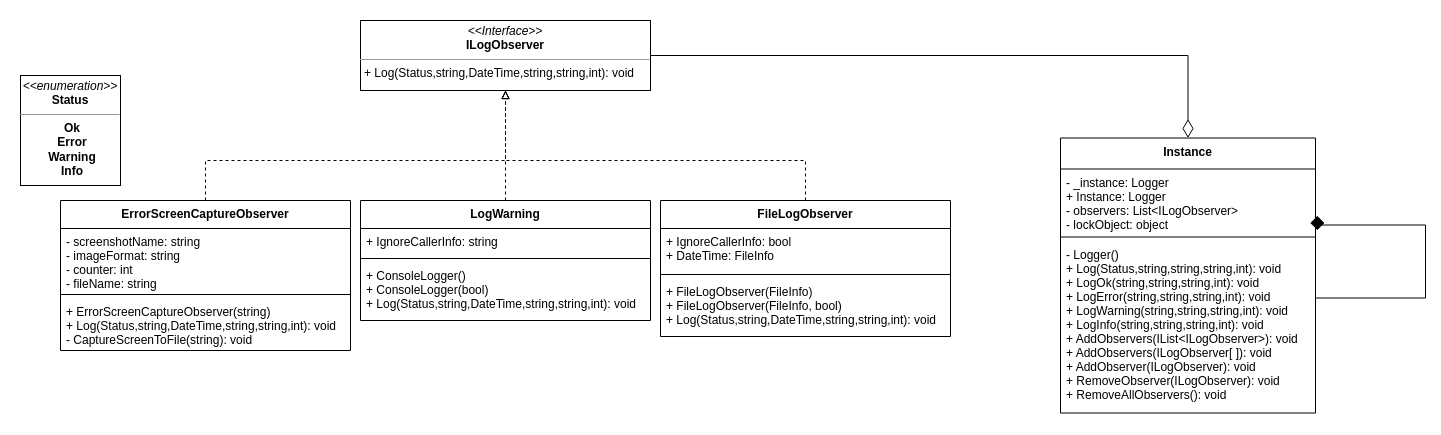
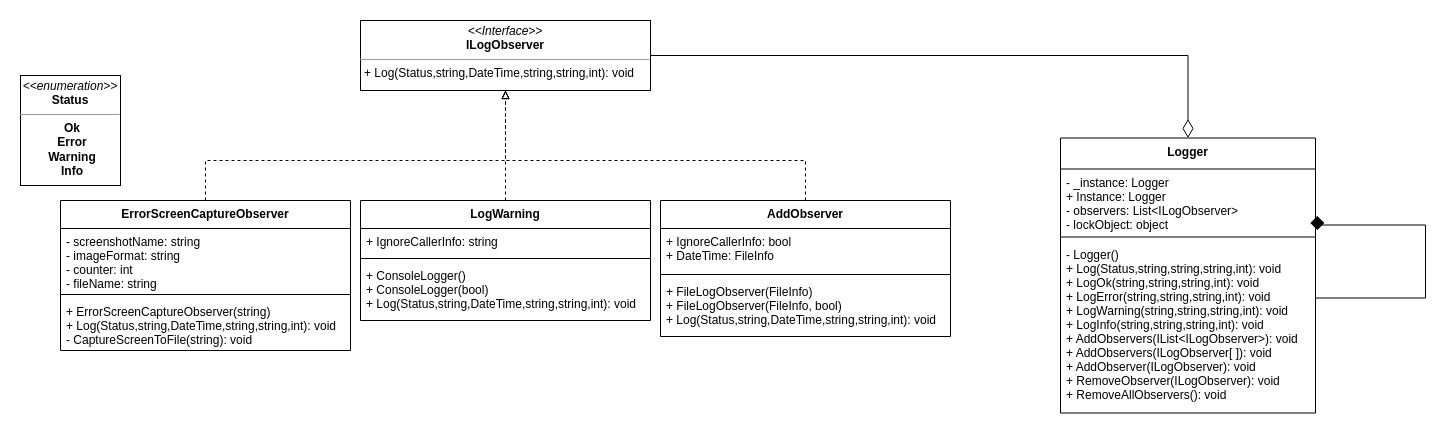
  <mxCell id="0" />
  <mxCell id="1" parent="0" />
  <mxCell id="2" value="&lt;p style=&quot;margin: 0px ; margin-top: 4px ; text-align: center&quot;&gt;&lt;i&gt;&amp;lt;&amp;lt;enumeration&amp;gt;&amp;gt;&lt;/i&gt;&lt;br&gt;&lt;b&gt;Status&lt;/b&gt;&lt;/p&gt;&lt;hr size=&quot;1&quot;&gt;&lt;p style=&quot;margin: 0px ; margin-left: 4px&quot; align=&quot;center&quot;&gt;&lt;b&gt;Ok&lt;/b&gt;&lt;/p&gt;&lt;p style=&quot;margin: 0px ; margin-left: 4px&quot; align=&quot;center&quot;&gt;&lt;b&gt;Error&lt;/b&gt;&lt;/p&gt;&lt;p style=&quot;margin: 0px ; margin-left: 4px&quot; align=&quot;center&quot;&gt;&lt;b&gt;Warning&lt;/b&gt;&lt;/p&gt;&lt;p style=&quot;margin: 0px ; margin-left: 4px&quot; align=&quot;center&quot;&gt;&lt;b&gt;Info&lt;/b&gt;&lt;br&gt;&lt;/p&gt;" style="verticalAlign=top;align=left;overflow=fill;fontSize=12;fontFamily=Helvetica;html=1;strokeColor=#000000;" vertex="1" parent="1"><mxGeometry x="20" y="75" width="100" height="110" as="geometry" /></mxCell>
  <mxCell id="3" value="&lt;p style=&quot;margin: 0px ; margin-top: 4px ; text-align: center&quot;&gt;&lt;i&gt;&amp;lt;&amp;lt;Interface&amp;gt;&amp;gt;&lt;/i&gt;&lt;br&gt;&lt;b&gt;ILogObserver&lt;/b&gt;&lt;/p&gt;&lt;hr size=&quot;1&quot;&gt;&lt;p style=&quot;margin: 0px ; margin-left: 4px&quot;&gt;+ Log(Status,string,DateTime,string,string,int): void&lt;br&gt;&lt;/p&gt;" style="verticalAlign=top;align=left;overflow=fill;fontSize=12;fontFamily=Helvetica;html=1;strokeColor=#000000;" vertex="1" parent="1"><mxGeometry x="360" y="20" width="290" height="70" as="geometry" /></mxCell>
  <mxCell id="4" style="edgeStyle=orthogonalEdgeStyle;rounded=0;orthogonalLoop=1;jettySize=auto;html=1;exitX=0.5;exitY=0;exitDx=0;exitDy=0;entryX=0.5;entryY=1;entryDx=0;entryDy=0;endArrow=block;endFill=0;dashed=1;" edge="1" parent="1" source="5" target="3"><mxGeometry relative="1" as="geometry" /></mxCell>
  <mxCell id="5" value="LogWarning" style="swimlane;fontStyle=1;align=center;verticalAlign=top;childLayout=stackLayout;horizontal=1;startSize=28;horizontalStack=0;resizeParent=1;resizeParentMax=0;resizeLast=0;collapsible=1;marginBottom=0;strokeColor=#000000;" vertex="1" parent="1"><mxGeometry x="360" y="200" width="290" height="120" as="geometry"><mxRectangle x="425" y="450" width="100" height="28" as="alternateBounds" /></mxGeometry></mxCell>
  <mxCell id="6" value="+ IgnoreCallerInfo: string" style="text;strokeColor=none;fillColor=none;align=left;verticalAlign=top;spacingLeft=4;spacingRight=4;overflow=hidden;rotatable=0;points=[[0,0.5],[1,0.5]];portConstraint=eastwest;" vertex="1" parent="5"><mxGeometry y="28" width="290" height="26" as="geometry" /></mxCell>
  <mxCell id="7" value="" style="line;strokeWidth=1;fillColor=none;align=left;verticalAlign=middle;spacingTop=-1;spacingLeft=3;spacingRight=3;rotatable=0;labelPosition=right;points=[];portConstraint=eastwest;" vertex="1" parent="5"><mxGeometry y="54" width="290" height="8" as="geometry" /></mxCell>
  <mxCell id="8" value="+ ConsoleLogger()&#10;+ ConsoleLogger(bool)&#10;+ Log(Status,string,DateTime,string,string,int): void &#10;" style="text;strokeColor=none;fillColor=none;align=left;verticalAlign=top;spacingLeft=4;spacingRight=4;overflow=hidden;rotatable=0;points=[[0,0.5],[1,0.5]];portConstraint=eastwest;" vertex="1" parent="5"><mxGeometry y="62" width="290" height="58" as="geometry" /></mxCell>
  <mxCell id="9" style="edgeStyle=orthogonalEdgeStyle;rounded=0;orthogonalLoop=1;jettySize=auto;html=1;entryX=0.5;entryY=1;entryDx=0;entryDy=0;dashed=1;endArrow=block;endFill=0;" edge="1" parent="1" source="10" target="3"><mxGeometry relative="1" as="geometry"><Array as="points"><mxPoint x="205" y="160" /><mxPoint x="505" y="160" /></Array></mxGeometry></mxCell>
  <mxCell id="10" value="ErrorScreenCaptureObserver" style="swimlane;fontStyle=1;align=center;verticalAlign=top;childLayout=stackLayout;horizontal=1;startSize=28;horizontalStack=0;resizeParent=1;resizeParentMax=0;resizeLast=0;collapsible=1;marginBottom=0;strokeColor=#000000;" vertex="1" parent="1"><mxGeometry x="60" y="200" width="290" height="150" as="geometry"><mxRectangle x="425" y="450" width="100" height="28" as="alternateBounds" /></mxGeometry></mxCell>
  <mxCell id="11" value="- screenshotName: string&#10;- imageFormat: string&#10;- counter: int&#10;- fileName: string&#10;" style="text;strokeColor=none;fillColor=none;align=left;verticalAlign=top;spacingLeft=4;spacingRight=4;overflow=hidden;rotatable=0;points=[[0,0.5],[1,0.5]];portConstraint=eastwest;" vertex="1" parent="10"><mxGeometry y="28" width="290" height="62" as="geometry" /></mxCell>
  <mxCell id="12" value="" style="line;strokeWidth=1;fillColor=none;align=left;verticalAlign=middle;spacingTop=-1;spacingLeft=3;spacingRight=3;rotatable=0;labelPosition=right;points=[];portConstraint=eastwest;" vertex="1" parent="10"><mxGeometry y="90" width="290" height="8" as="geometry" /></mxCell>
  <mxCell id="13" value="+ ErrorScreenCaptureObserver(string)&#10;+ Log(Status,string,DateTime,string,string,int): void &#10;- CaptureScreenToFile(string): void&#10;" style="text;strokeColor=none;fillColor=none;align=left;verticalAlign=top;spacingLeft=4;spacingRight=4;overflow=hidden;rotatable=0;points=[[0,0.5],[1,0.5]];portConstraint=eastwest;" vertex="1" parent="10"><mxGeometry y="98" width="290" height="52" as="geometry" /></mxCell>
  <mxCell id="14" style="edgeStyle=orthogonalEdgeStyle;rounded=0;orthogonalLoop=1;jettySize=auto;html=1;entryX=0.5;entryY=1;entryDx=0;entryDy=0;dashed=1;endArrow=block;endFill=0;" edge="1" parent="1" source="15" target="3"><mxGeometry relative="1" as="geometry"><Array as="points"><mxPoint x="805" y="160" /><mxPoint x="505" y="160" /></Array></mxGeometry></mxCell>
- <mxCell id="15" value="FileLogObserver" style="swimlane;fontStyle=1;align=center;verticalAlign=top;childLayout=stackLayout;horizontal=1;startSize=28;horizontalStack=0;resizeParent=1;resizeParentMax=0;resizeLast=0;collapsible=1;marginBottom=0;strokeColor=#000000;" vertex="1" parent="1"><mxGeometry x="660" y="200" width="290" height="136" as="geometry"><mxRectangle x="425" y="450" width="100" height="28" as="alternateBounds" /></mxGeometry></mxCell>
+ <mxCell id="15" value="AddObserver" style="swimlane;fontStyle=1;align=center;verticalAlign=top;childLayout=stackLayout;horizontal=1;startSize=28;horizontalStack=0;resizeParent=1;resizeParentMax=0;resizeLast=0;collapsible=1;marginBottom=0;strokeColor=#000000;" vertex="1" parent="1"><mxGeometry x="660" y="200" width="290" height="136" as="geometry"><mxRectangle x="425" y="450" width="100" height="28" as="alternateBounds" /></mxGeometry></mxCell>
  <mxCell id="16" value="+ IgnoreCallerInfo: bool&#10;+ DateTime: FileInfo" style="text;strokeColor=none;fillColor=none;align=left;verticalAlign=top;spacingLeft=4;spacingRight=4;overflow=hidden;rotatable=0;points=[[0,0.5],[1,0.5]];portConstraint=eastwest;" vertex="1" parent="15"><mxGeometry y="28" width="290" height="42" as="geometry" /></mxCell>
  <mxCell id="17" value="" style="line;strokeWidth=1;fillColor=none;align=left;verticalAlign=middle;spacingTop=-1;spacingLeft=3;spacingRight=3;rotatable=0;labelPosition=right;points=[];portConstraint=eastwest;" vertex="1" parent="15"><mxGeometry y="70" width="290" height="8" as="geometry" /></mxCell>
  <mxCell id="18" value="+ FileLogObserver(FileInfo)&#10;+ FileLogObserver(FileInfo, bool)&#10;+ Log(Status,string,DateTime,string,string,int): void &#10;" style="text;strokeColor=none;fillColor=none;align=left;verticalAlign=top;spacingLeft=4;spacingRight=4;overflow=hidden;rotatable=0;points=[[0,0.5],[1,0.5]];portConstraint=eastwest;" vertex="1" parent="15"><mxGeometry y="78" width="290" height="58" as="geometry" /></mxCell>
  <mxCell id="19" style="edgeStyle=orthogonalEdgeStyle;rounded=0;orthogonalLoop=1;jettySize=auto;html=1;entryX=1;entryY=0.5;entryDx=0;entryDy=0;endArrow=none;endFill=0;startArrow=diamondThin;startFill=0;startSize=16;endSize=16;" edge="1" parent="1" source="20" target="3"><mxGeometry relative="1" as="geometry"><Array as="points"><mxPoint x="1188" y="55" /></Array></mxGeometry></mxCell>
- <mxCell id="20" value="Instance" style="swimlane;fontStyle=1;align=center;verticalAlign=top;childLayout=stackLayout;horizontal=1;startSize=31;horizontalStack=0;resizeParent=1;resizeParentMax=0;resizeLast=0;collapsible=1;marginBottom=0;strokeColor=#000000;" vertex="1" parent="1"><mxGeometry x="1060" y="137.5" width="255" height="275" as="geometry" /></mxCell>
+ <mxCell id="20" value="Logger" style="swimlane;fontStyle=1;align=center;verticalAlign=top;childLayout=stackLayout;horizontal=1;startSize=31;horizontalStack=0;resizeParent=1;resizeParentMax=0;resizeLast=0;collapsible=1;marginBottom=0;strokeColor=#000000;" vertex="1" parent="1"><mxGeometry x="1060" y="137.5" width="255" height="275" as="geometry" /></mxCell>
  <mxCell id="21" value="- _instance: Logger&#10;+ Instance: Logger&#10;- observers: List&lt;ILogObserver&gt;&#10;- lockObject: object&#10;&#10;" style="text;strokeColor=none;fillColor=none;align=left;verticalAlign=top;spacingLeft=4;spacingRight=4;overflow=hidden;rotatable=0;points=[[0,0.5],[1,0.5]];portConstraint=eastwest;" vertex="1" parent="20"><mxGeometry y="31" width="255" height="64" as="geometry" /></mxCell>
  <mxCell id="22" value="" style="line;strokeWidth=1;fillColor=none;align=left;verticalAlign=middle;spacingTop=-1;spacingLeft=3;spacingRight=3;rotatable=0;labelPosition=right;points=[];portConstraint=eastwest;" vertex="1" parent="20"><mxGeometry y="95" width="255" height="8" as="geometry" /></mxCell>
  <mxCell id="23" value="- Logger()&#10;+ Log(Status,string,string,string,int): void&#10;+ LogOk(string,string,string,int): void&#10;+ LogError(string,string,string,int): void&#10;+ LogWarning(string,string,string,int): void&#10;+ LogInfo(string,string,string,int): void&#10;+ AddObservers(IList&lt;ILogObserver&gt;): void&#10;+ AddObservers(ILogObserver[ ]): void&#10;+ AddObserver(ILogObserver): void&#10;+ RemoveObserver(ILogObserver): void&#10;+ RemoveAllObservers(): void&#10;&#10;&#10;&#10;" style="text;strokeColor=none;fillColor=none;align=left;verticalAlign=top;spacingLeft=4;spacingRight=4;overflow=hidden;rotatable=0;points=[[0,0.5],[1,0.5]];portConstraint=eastwest;" vertex="1" parent="20"><mxGeometry y="103" width="255" height="172" as="geometry" /></mxCell>
  <mxCell id="24" style="edgeStyle=orthogonalEdgeStyle;rounded=0;orthogonalLoop=1;jettySize=auto;html=1;endArrow=diamond;endFill=1;entryX=1.007;entryY=0.957;entryDx=0;entryDy=0;entryPerimeter=0;strokeWidth=1;startSize=12;endSize=12;" edge="1" parent="20" source="20" target="21"><mxGeometry relative="1" as="geometry"><mxPoint x="365" y="135" as="targetPoint" /><Array as="points"><mxPoint x="365" y="160" /><mxPoint x="365" y="87" /></Array></mxGeometry></mxCell>
